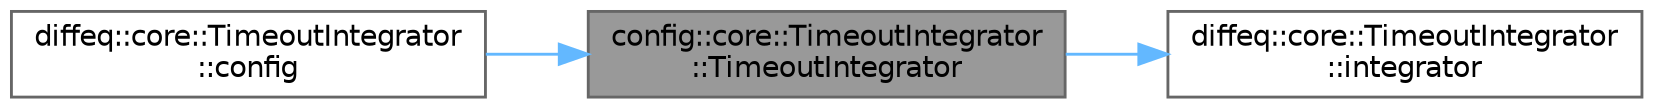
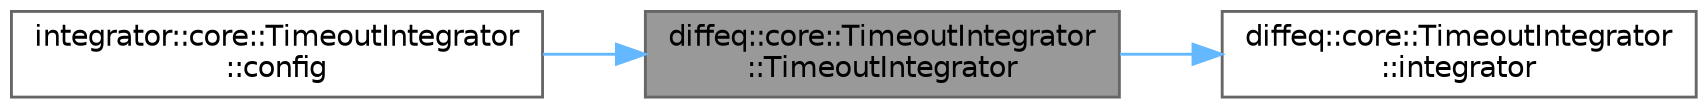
  digraph {
    fontname="DejaVu Sans"
    rankdir=LR
    node [color=grey40 fillcolor=white fontname="DejaVu Sans" fontsize=10 shape=box style=filled]
    edge [color=steelblue1 fontname="DejaVu Sans" fontsize=10 labelfontname=Helvetica labelfontsize=10 style=solid]
-   n1 [color=gray40 fillcolor=grey60 fontcolor=black height=0.2 label="config::core::TimeoutIntegrator\l::TimeoutIntegrator" width=0.4]
+   n1 [color=gray40 fillcolor=grey60 fontcolor=black height=0.2 label="diffeq::core::TimeoutIntegrator\l::TimeoutIntegrator" width=0.4]
    n2 [height=0.2 label="diffeq::core::TimeoutIntegrator\l::integrator" width=0.4]
-   n3 [height=0.2 label="diffeq::core::TimeoutIntegrator\l::config" width=0.4]
+   n3 [height=0.2 label="integrator::core::TimeoutIntegrator\l::config" width=0.4]
    n1 -> n2
    n3 -> n1
  }
